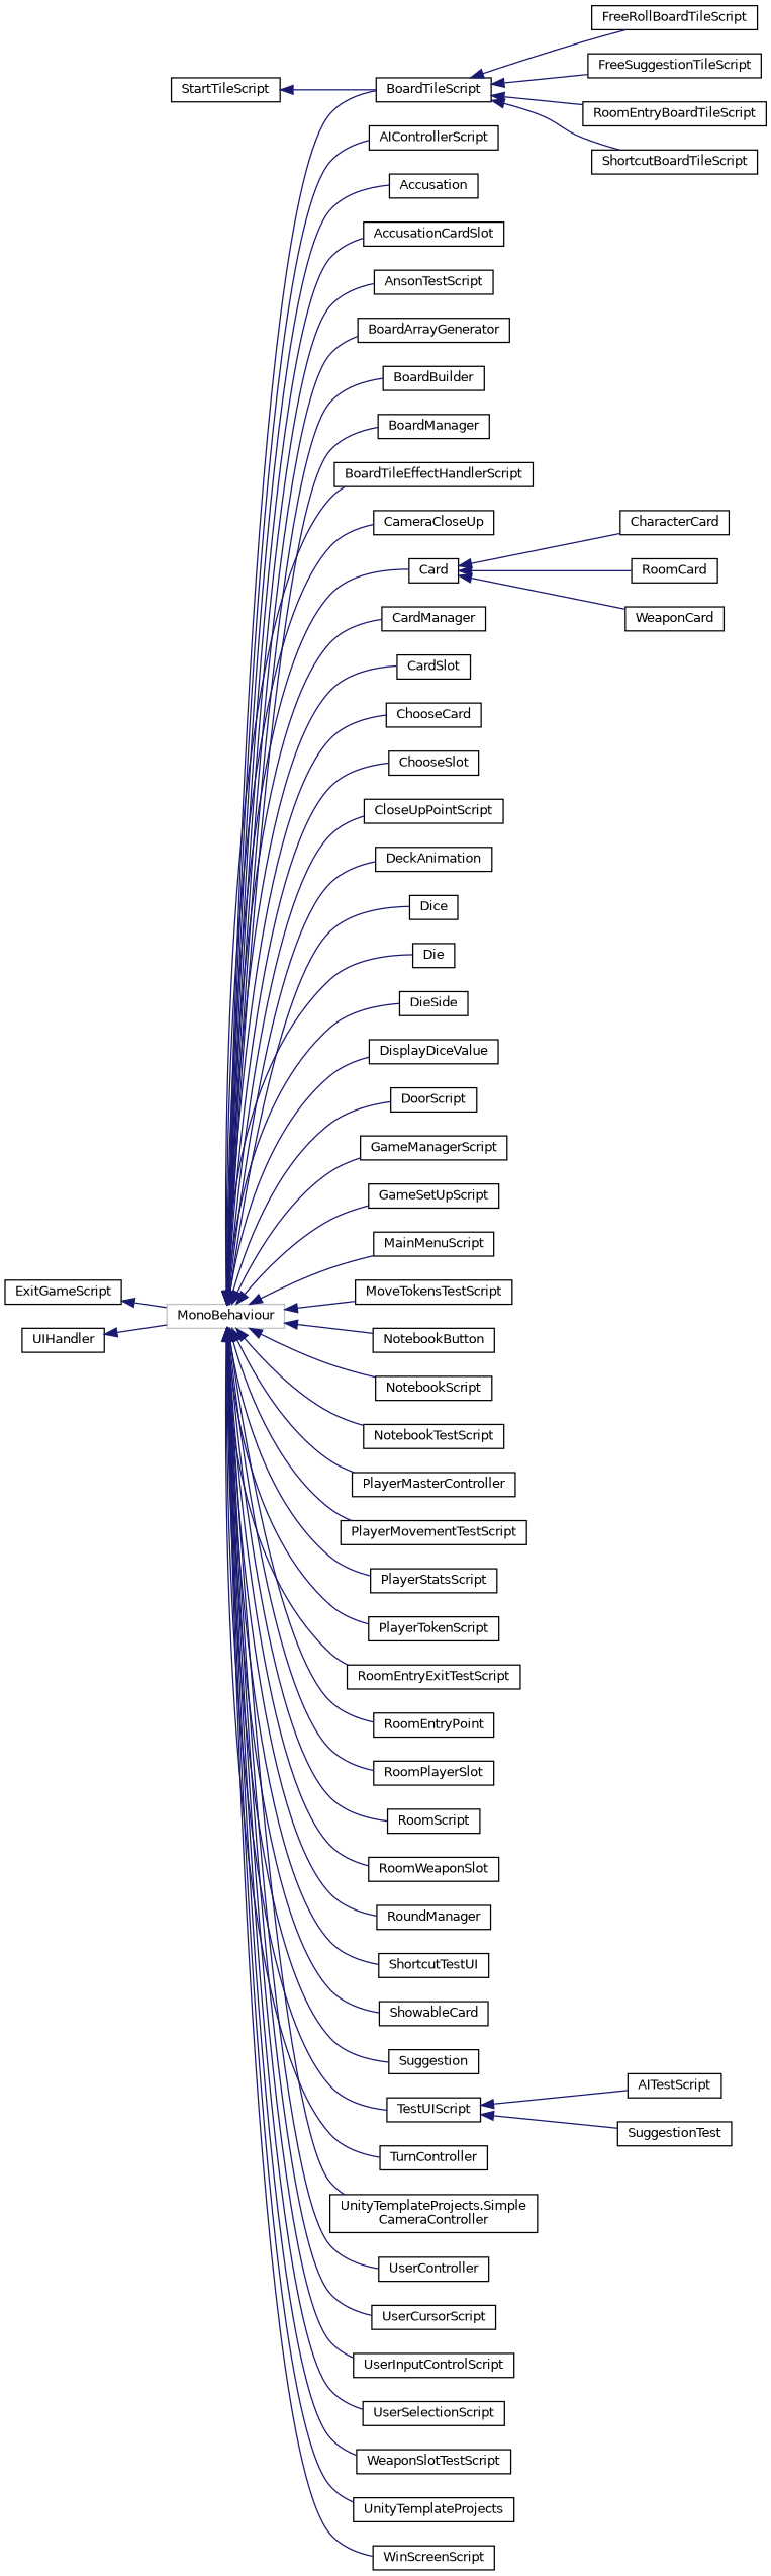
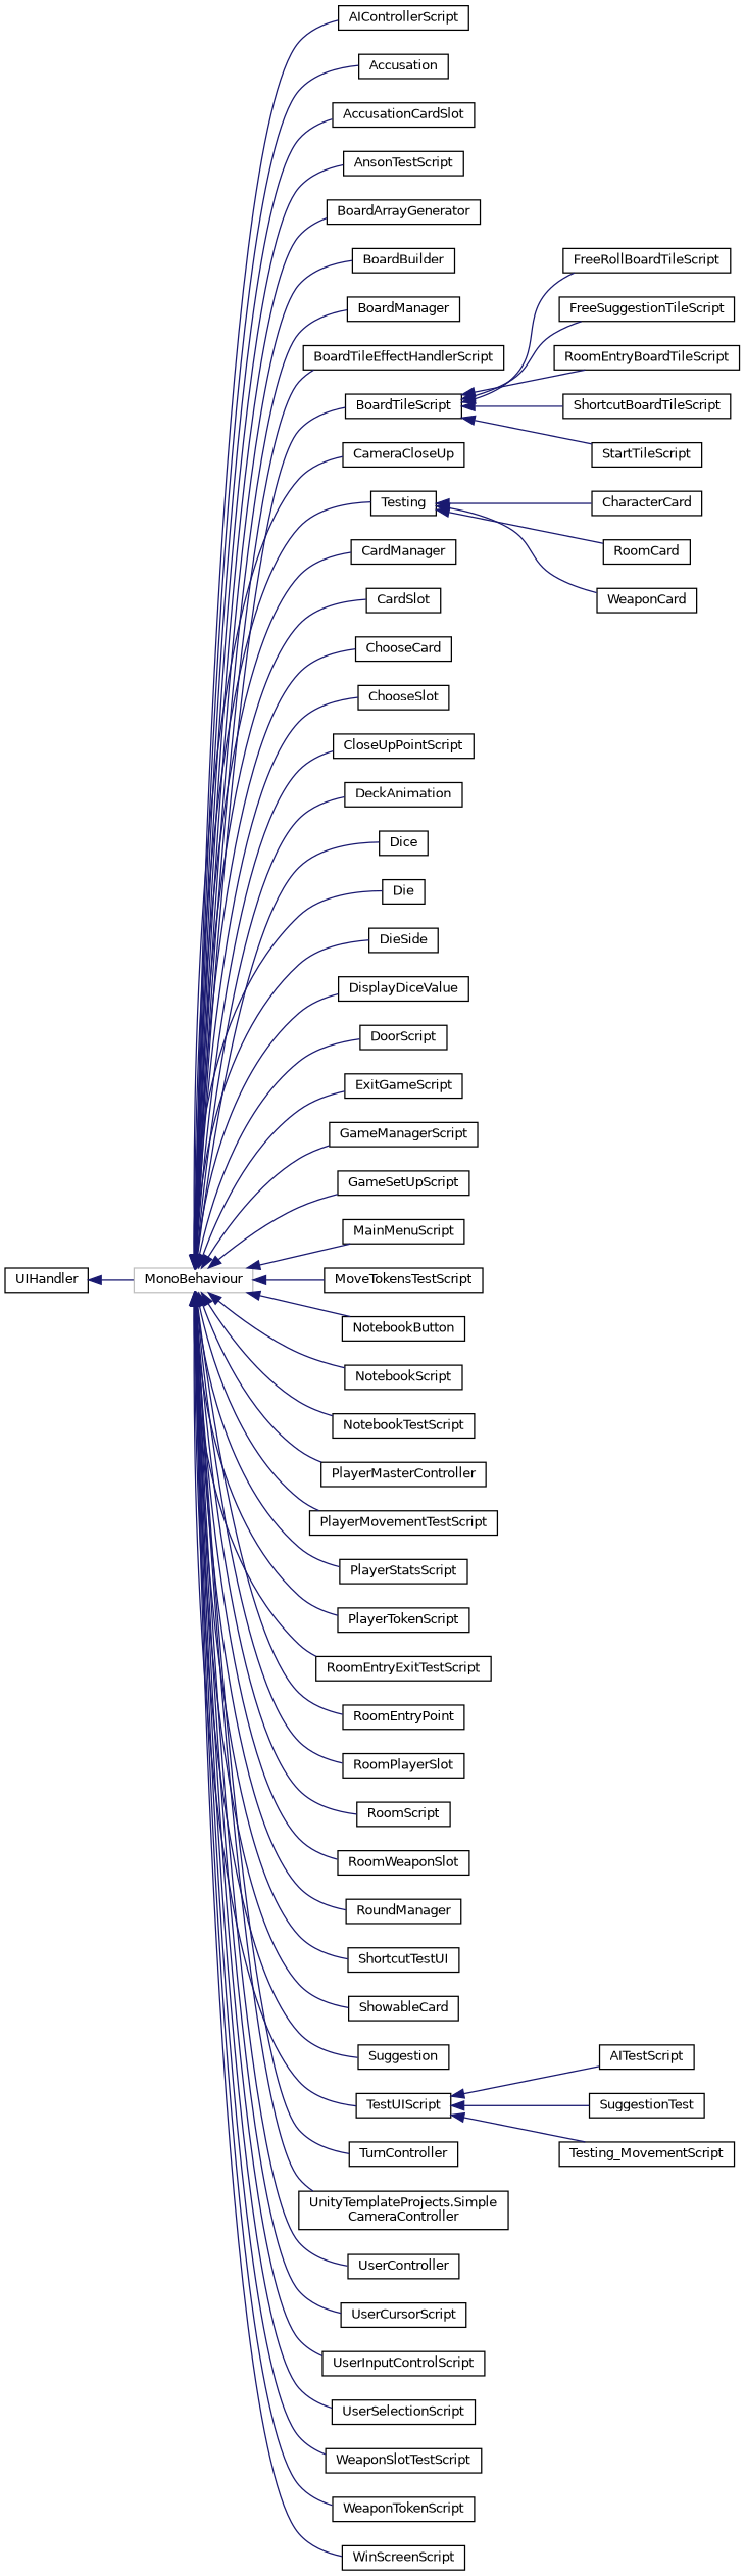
  digraph {
    rankdir=LR
    node [color=black fillcolor=white fontname=Helvetica fontsize=10 shape=record style=filled]
    edge [color=midnightblue dir=back fontname=Helvetica fontsize=10 labelfontname=Helvetica labelfontsize=10 style=solid]
    n1 [color=grey75 height=0.2 label=MonoBehaviour width=0.4]
    n2 [height=0.2 label=AIControllerScript width=0.4]
    n3 [height=0.2 label=Accusation width=0.4]
    n4 [height=0.2 label=AccusationCardSlot width=0.4]
    n5 [height=0.2 label=AnsonTestScript width=0.4]
    n6 [height=0.2 label=BoardArrayGenerator width=0.4]
    n7 [height=0.2 label=BoardBuilder width=0.4]
    n8 [height=0.2 label=BoardManager width=0.4]
    n9 [height=0.2 label=BoardTileEffectHandlerScript width=0.4]
    n10 [height=0.2 label=BoardTileScript width=0.4]
    n11 [height=0.2 label=CameraCloseUp width=0.4]
-   n12 [height=0.2 label=Card width=0.4]
+   n12 [height=0.2 label=Testing width=0.4]
    n13 [height=0.2 label=CardManager width=0.4]
    n14 [height=0.2 label=CardSlot width=0.4]
    n15 [height=0.2 label=ChooseCard width=0.4]
    n16 [height=0.2 label=ChooseSlot width=0.4]
    n17 [height=0.2 label=CloseUpPointScript width=0.4]
    n18 [height=0.2 label=DeckAnimation width=0.4]
    n19 [height=0.2 label=Dice width=0.4]
    n20 [height=0.2 label=Die width=0.4]
    n21 [height=0.2 label=DieSide width=0.4]
    n22 [height=0.2 label=DisplayDiceValue width=0.4]
    n23 [height=0.2 label=DoorScript width=0.4]
    n24 [height=0.2 label=ExitGameScript width=0.4]
    n25 [height=0.2 label=GameManagerScript width=0.4]
    n26 [height=0.2 label=GameSetUpScript width=0.4]
    n27 [height=0.2 label=MainMenuScript width=0.4]
    n28 [height=0.2 label=MoveTokensTestScript width=0.4]
    n29 [height=0.2 label=NotebookButton width=0.4]
    n30 [height=0.2 label=NotebookScript width=0.4]
    n31 [height=0.2 label=NotebookTestScript width=0.4]
    n32 [height=0.2 label=PlayerMasterController width=0.4]
    n33 [height=0.2 label=PlayerMovementTestScript width=0.4]
    n34 [height=0.2 label=PlayerStatsScript width=0.4]
    n35 [height=0.2 label=PlayerTokenScript width=0.4]
    n36 [height=0.2 label=RoomEntryExitTestScript width=0.4]
    n37 [height=0.2 label=RoomEntryPoint width=0.4]
    n38 [height=0.2 label=RoomPlayerSlot width=0.4]
    n39 [height=0.2 label=RoomScript width=0.4]
    n40 [height=0.2 label=RoomWeaponSlot width=0.4]
    n41 [height=0.2 label=RoundManager width=0.4]
    n42 [height=0.2 label=ShortcutTestUI width=0.4]
    n43 [height=0.2 label=ShowableCard width=0.4]
    n44 [height=0.2 label=Suggestion width=0.4]
    n45 [height=0.2 label=TestUIScript width=0.4]
    n46 [height=0.2 label=TurnController width=0.4]
    n47 [height=0.2 label="UnityTemplateProjects.Simple\lCameraController" width=0.4]
    n48 [height=0.2 label=UserController width=0.4]
    n49 [height=0.2 label=UserCursorScript width=0.4]
    n50 [height=0.2 label=UserInputControlScript width=0.4]
    n51 [height=0.2 label=UserSelectionScript width=0.4]
    n52 [height=0.2 label=WeaponSlotTestScript width=0.4]
-   n53 [height=0.2 label=UnityTemplateProjects width=0.4]
+   n53 [height=0.2 label=WeaponTokenScript width=0.4]
    n54 [height=0.2 label=WinScreenScript width=0.4]
    n55 [height=0.2 label=FreeRollBoardTileScript width=0.4]
    n56 [height=0.2 label=FreeSuggestionTileScript width=0.4]
    n57 [height=0.2 label=RoomEntryBoardTileScript width=0.4]
    n58 [height=0.2 label=ShortcutBoardTileScript width=0.4]
    n59 [height=0.2 label=StartTileScript width=0.4]
    n60 [height=0.2 label=CharacterCard width=0.4]
    n61 [height=0.2 label=RoomCard width=0.4]
    n62 [height=0.2 label=WeaponCard width=0.4]
    n63 [height=0.2 label=AITestScript width=0.4]
    n64 [height=0.2 label=SuggestionTest width=0.4]
+   n65 [height=0.2 label=Testing_MovementScript width=0.4]
    n66 [height=0.2 label=UIHandler width=0.4]
    n1 -> n2
    n1 -> n3
    n1 -> n4
    n1 -> n5
    n1 -> n6
    n1 -> n7
    n1 -> n8
    n1 -> n9
    n1 -> n10
    n1 -> n11
    n1 -> n12
    n1 -> n13
    n1 -> n14
    n1 -> n15
    n1 -> n16
    n1 -> n17
    n1 -> n18
    n1 -> n19
    n1 -> n20
    n1 -> n21
    n1 -> n22
    n1 -> n23
-   n24 -> n1
+   n1 -> n24
    n1 -> n25
    n1 -> n26
    n1 -> n27
    n1 -> n28
    n1 -> n29
    n1 -> n30
    n1 -> n31
    n1 -> n32
    n1 -> n33
    n1 -> n34
    n1 -> n35
    n1 -> n36
    n1 -> n37
    n1 -> n38
    n1 -> n39
    n1 -> n40
    n1 -> n41
    n1 -> n42
    n1 -> n43
    n1 -> n44
    n1 -> n45
    n1 -> n46
    n1 -> n47
    n1 -> n48
    n1 -> n49
    n1 -> n50
    n1 -> n51
    n1 -> n52
    n1 -> n53
    n1 -> n54
    n10 -> n55
    n10 -> n56
    n10 -> n57
    n10 -> n58
-   n59 -> n10
+   n10 -> n59
    n12 -> n60
    n12 -> n61
    n12 -> n62
    n45 -> n63
    n45 -> n64
+   n45 -> n65
    n66 -> n1
  }
